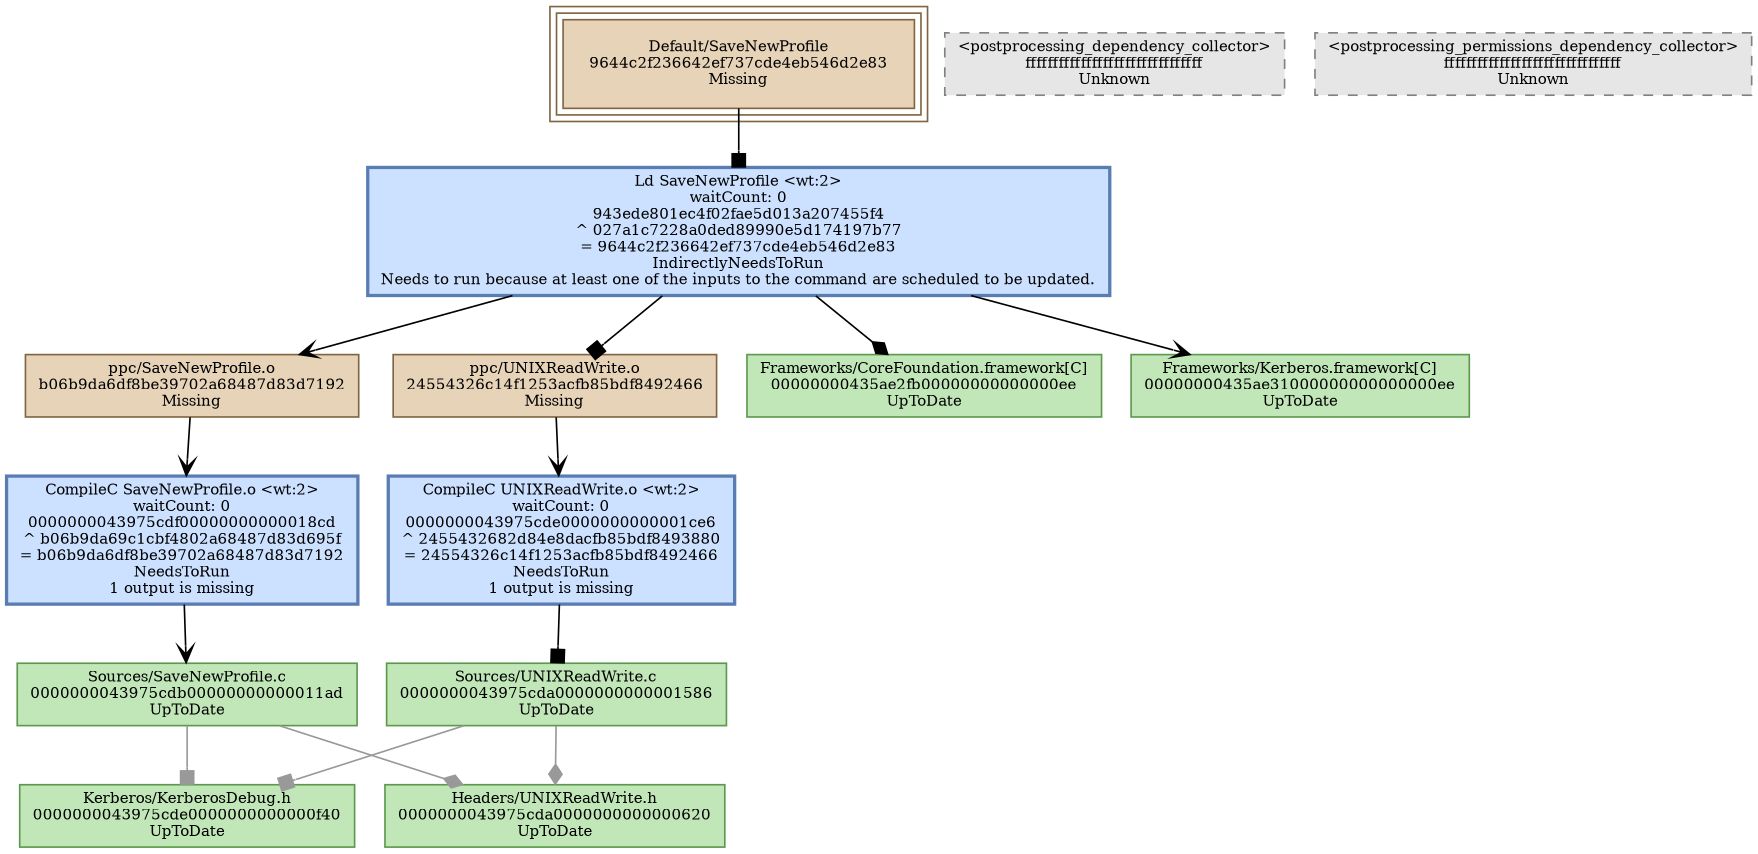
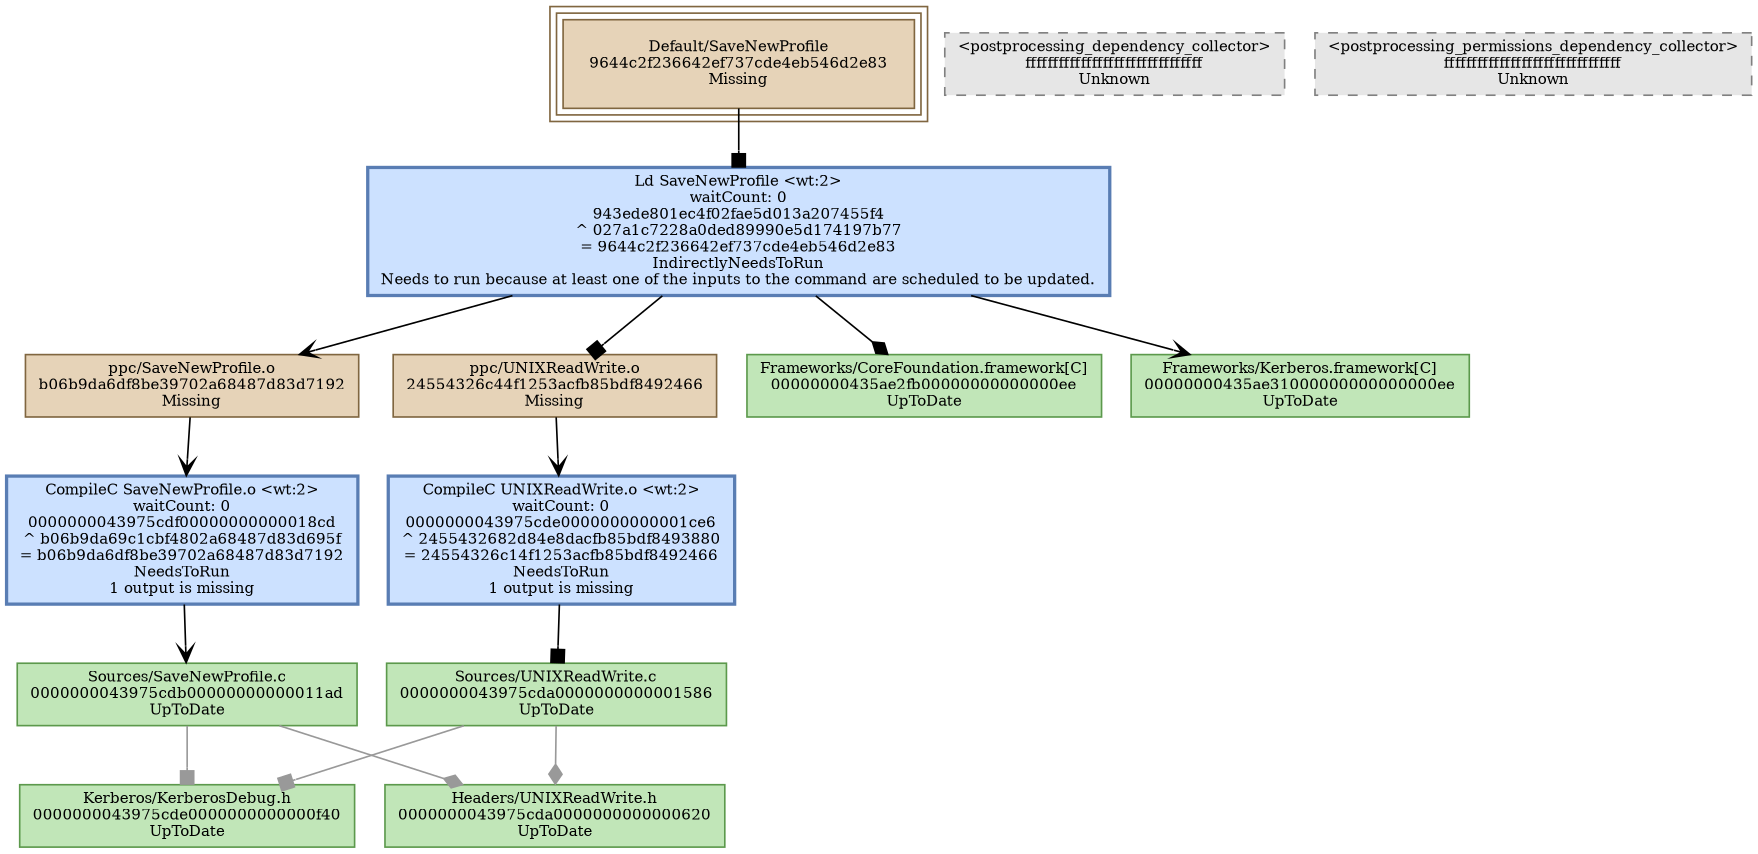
  digraph {
    concentrate=false
    fontname="DejaVu Serif"
    node [color="0.3 0.5 0.6" fillcolor="0.3 0.2 0.9" fontname="DejaVu Serif" fontsize=9 shape=box style=filled]
    edge [arrowhead=box arrowtail=normal color=black style=solid fontname="DejaVu Serif"]
    n1 [color="0.1 0.5 0.5" fillcolor="0.1 0.2 0.9" label="Default/SaveNewProfile\n9644c2f236642ef737cde4eb546d2e83\nMissing" peripheries=3]
    n2 [color="0.6 0.5 0.7" fillcolor="0.6 0.2 1.0" label="Ld SaveNewProfile <wt:2>\nwaitCount: 0\n943ede801ec4f02fae5d013a207455f4\n^ 027a1c7228a0ded89990e5d174197b77\n= 9644c2f236642ef737cde4eb546d2e83\nIndirectlyNeedsToRun\nNeeds to run because at least one of the inputs to the command are scheduled to be updated." style="filled,bold"]
    n3 [color="0.1 0.5 0.5" fillcolor="0.1 0.2 0.9" label="ppc/SaveNewProfile.o\nb06b9da6df8be39702a68487d83d7192\nMissing"]
    n4 [color="0.6 0.5 0.7" fillcolor="0.6 0.2 1.0" label="CompileC SaveNewProfile.o <wt:2>\nwaitCount: 0\n0000000043975cdf00000000000018cd\n^ b06b9da69c1cbf4802a68487d83d695f\n= b06b9da6df8be39702a68487d83d7192\nNeedsToRun\n1 output is missing" style="filled,bold"]
    n5 [label="Sources/SaveNewProfile.c\n0000000043975cdb00000000000011ad\nUpToDate"]
    n6 [label="Kerberos/KerberosDebug.h\n0000000043975cde0000000000000f40\nUpToDate"]
    n7 [label="Headers/UNIXReadWrite.h\n0000000043975cda0000000000000620\nUpToDate"]
-   n8 [color="0.1 0.5 0.5" fillcolor="0.1 0.2 0.9" label="ppc/UNIXReadWrite.o\n24554326c14f1253acfb85bdf8492466\nMissing"]
+   n8 [color="0.1 0.5 0.5" fillcolor="0.1 0.2 0.9" label="ppc/UNIXReadWrite.o\n24554326c44f1253acfb85bdf8492466\nMissing"]
    n9 [color="0.6 0.5 0.7" fillcolor="0.6 0.2 1.0" label="CompileC UNIXReadWrite.o <wt:2>\nwaitCount: 0\n0000000043975cde0000000000001ce6\n^ 2455432682d84e8dacfb85bdf8493880\n= 24554326c14f1253acfb85bdf8492466\nNeedsToRun\n1 output is missing" style="filled,bold"]
    n10 [label="Sources/UNIXReadWrite.c\n0000000043975cda0000000000001586\nUpToDate"]
    n11 [label="Frameworks/CoreFoundation.framework[C]\n00000000435ae2fb00000000000000ee\nUpToDate"]
    n12 [label="Frameworks/Kerberos.framework[C]\n00000000435ae31000000000000000ee\nUpToDate"]
    n13 [color="0.0 0.0 0.5" fillcolor="0.0 0.0 0.9" label="<postprocessing_dependency_collector>\nffffffffffffffffffffffffffffffff\nUnknown" style="filled,dashed"]
    n14 [color="0.0 0.0 0.5" fillcolor="0.0 0.0 0.9" label="<postprocessing_permissions_dependency_collector>\nffffffffffffffffffffffffffffffff\nUnknown" style="filled,dashed"]
    n1 -> n2
    n2 -> n3 [arrowhead=vee]
    n2 -> n8
    n2 -> n11 [arrowhead=diamond]
    n2 -> n12 [arrowhead=vee]
    n3 -> n4 [arrowhead=vee]
    n4 -> n5 [arrowhead=vee]
    n5 -> n6 [color=gray60]
    n5 -> n7 [arrowhead=diamond color=gray60]
    n8 -> n9 [arrowhead=vee]
    n9 -> n10
    n10 -> n6 [color=gray60]
    n10 -> n7 [arrowhead=diamond color=gray60]
  }
